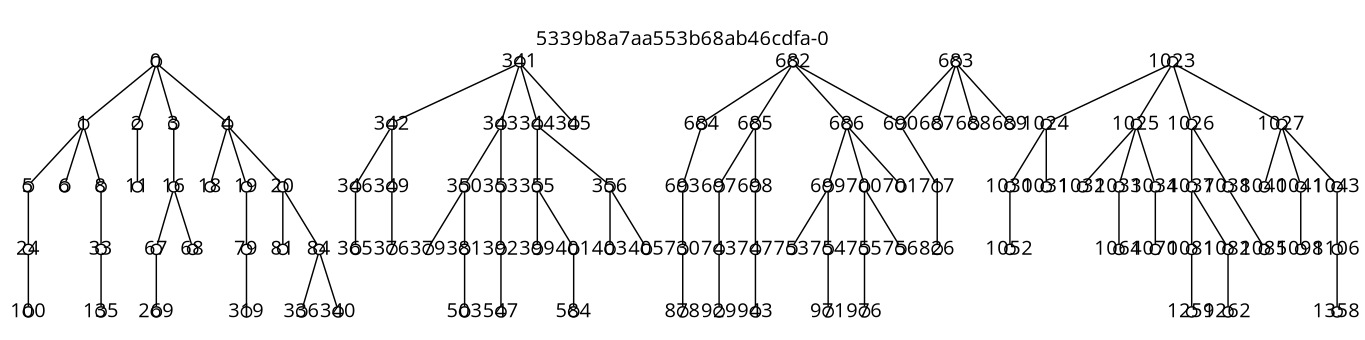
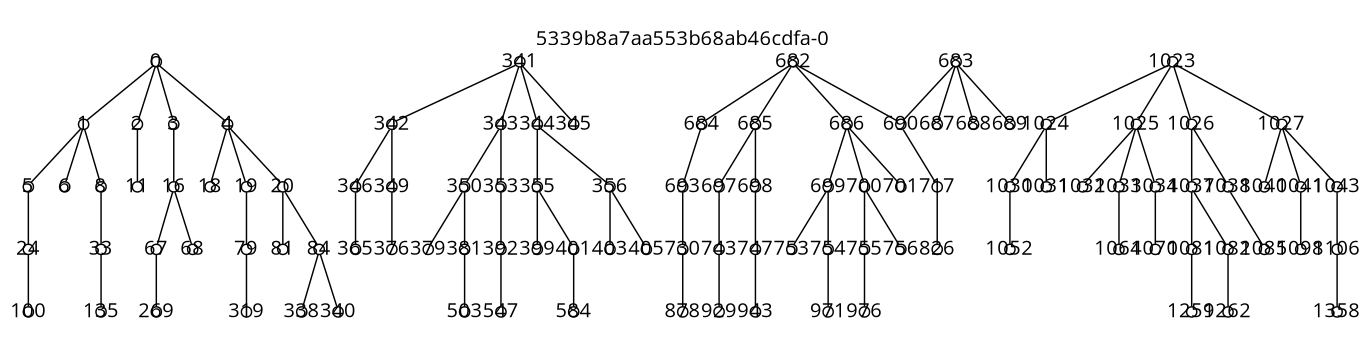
  strict graph {
    fontname="Open Sans"
    label="5339b8a7aa553b68ab46cdfa-0"
    labelloc=t
    node [fixedsize=true fontname="Open Sans" shape=circle]
    edge [fontname="Open Sans"]
    0 [height=0.1 width=0.1]
    1 [height=0.1 width=0.1]
    2 [height=0.1 width=0.1]
    3 [height=0.1 width=0.1]
    4 [height=0.1 width=0.1]
    5 [height=0.1 width=0.1]
    6 [height=0.1 width=0.1]
    8 [height=0.1 width=0.1]
    11 [height=0.1 width=0.1]
    16 [height=0.1 width=0.1]
    18 [height=0.1 width=0.1]
    19 [height=0.1 width=0.1]
    20 [height=0.1 width=0.1]
    24 [height=0.1 width=0.1]
    33 [height=0.1 width=0.1]
    67 [height=0.1 width=0.1]
    68 [height=0.1 width=0.1]
    79 [height=0.1 width=0.1]
    81 [height=0.1 width=0.1]
    84 [height=0.1 width=0.1]
    100 [height=0.1 width=0.1]
    135 [height=0.1 width=0.1]
    269 [height=0.1 width=0.1]
    319 [height=0.1 width=0.1]
-   338 [height=0.1 width=0.1 label=336]
+   338 [height=0.1 width=0.1]
    340 [height=0.1 width=0.1]
    341 [height=0.1 width=0.1]
    342 [height=0.1 width=0.1]
    343 [height=0.1 width=0.1]
    344 [height=0.1 width=0.1]
    345 [height=0.1 width=0.1]
    346 [height=0.1 width=0.1]
    349 [height=0.1 width=0.1]
    350 [height=0.1 width=0.1]
    353 [height=0.1 width=0.1]
    355 [height=0.1 width=0.1]
    356 [height=0.1 width=0.1]
    365 [height=0.1 width=0.1]
    376 [height=0.1 width=0.1]
    379 [height=0.1 width=0.1]
    381 [height=0.1 width=0.1]
    392 [height=0.1 width=0.1]
    399 [height=0.1 width=0.1]
    401 [height=0.1 width=0.1]
    403 [height=0.1 width=0.1]
    405 [height=0.1 width=0.1]
    503 [height=0.1 width=0.1]
    547 [height=0.1 width=0.1]
    584 [height=0.1 width=0.1]
    682 [height=0.1 width=0.1]
    684 [height=0.1 width=0.1]
    685 [height=0.1 width=0.1]
    686 [height=0.1 width=0.1]
    690 [height=0.1 width=0.1]
    683 [height=0.1 width=0.1]
    687 [height=0.1 width=0.1]
    688 [height=0.1 width=0.1]
    689 [height=0.1 width=0.1]
    693 [height=0.1 width=0.1]
    697 [height=0.1 width=0.1]
    698 [height=0.1 width=0.1]
    699 [height=0.1 width=0.1]
    700 [height=0.1 width=0.1]
    701 [height=0.1 width=0.1]
    717 [height=0.1 width=0.1]
    730 [height=0.1 width=0.1]
    743 [height=0.1 width=0.1]
    747 [height=0.1 width=0.1]
    753 [height=0.1 width=0.1]
    754 [height=0.1 width=0.1]
    755 [height=0.1 width=0.1]
    756 [height=0.1 width=0.1]
    826 [height=0.1 width=0.1]
    878 [height=0.1 width=0.1]
    929 [height=0.1 width=0.1]
    943 [height=0.1 width=0.1]
    971 [height=0.1 width=0.1]
    976 [height=0.1 width=0.1]
    1023 [height=0.1 width=0.1]
    1024 [height=0.1 width=0.1]
    1025 [height=0.1 width=0.1]
    1026 [height=0.1 width=0.1]
    1027 [height=0.1 width=0.1]
    1030 [height=0.1 width=0.1]
    1031 [height=0.1 width=0.1]
    1032 [height=0.1 width=0.1]
    1033 [height=0.1 width=0.1]
    1034 [height=0.1 width=0.1]
    1037 [height=0.1 width=0.1]
    1038 [height=0.1 width=0.1]
    1040 [height=0.1 width=0.1]
    1041 [height=0.1 width=0.1]
    1043 [height=0.1 width=0.1]
    1052 [height=0.1 width=0.1]
    1064 [height=0.1 width=0.1]
    1070 [height=0.1 width=0.1]
    1081 [height=0.1 width=0.1]
    1082 [height=0.1 width=0.1]
    1085 [height=0.1 width=0.1]
    1098 [height=0.1 width=0.1]
    1106 [height=0.1 width=0.1]
    1259 [height=0.1 width=0.1]
    1262 [height=0.1 width=0.1]
    1358 [height=0.1 width=0.1]
    0 -- 1
    0 -- 2
    0 -- 3
    0 -- 4
    1 -- 5
    1 -- 6
    1 -- 8
    2 -- 11
    3 -- 16
    4 -- 18
    4 -- 19
    4 -- 20
    5 -- 24
    8 -- 33
    16 -- 67
    16 -- 68
    19 -- 79
    20 -- 81
    20 -- 84
    24 -- 100
    33 -- 135
    67 -- 269
    79 -- 319
    84 -- 338
    84 -- 340
    341 -- 342
    341 -- 343
    341 -- 344
    341 -- 345
    342 -- 346
    342 -- 349
    343 -- 350
    343 -- 353
    344 -- 355
    344 -- 356
    346 -- 365
    349 -- 376
    350 -- 379
    350 -- 381
    353 -- 392
    355 -- 399
    355 -- 401
    356 -- 403
    356 -- 405
    381 -- 503
    392 -- 547
    401 -- 584
    682 -- 684
    682 -- 685
    682 -- 686
    682 -- 690
    684 -- 693
    685 -- 697
    685 -- 698
    686 -- 699
    686 -- 700
    686 -- 701
    690 -- 717
    683 -- 690
    683 -- 687
    683 -- 688
    683 -- 689
    693 -- 730
    697 -- 743
    698 -- 747
    699 -- 753
    699 -- 754
    700 -- 755
    700 -- 756
    717 -- 826
    730 -- 878
    743 -- 929
    747 -- 943
    754 -- 971
    755 -- 976
    1023 -- 1024
    1023 -- 1025
    1023 -- 1026
    1023 -- 1027
    1024 -- 1030
    1024 -- 1031
    1025 -- 1032
    1025 -- 1033
    1025 -- 1034
    1026 -- 1037
    1026 -- 1038
    1027 -- 1040
    1027 -- 1041
    1027 -- 1043
    1030 -- 1052
    1033 -- 1064
    1034 -- 1070
    1037 -- 1081
    1037 -- 1082
    1038 -- 1085
    1041 -- 1098
    1043 -- 1106
    1081 -- 1259
    1082 -- 1262
    1106 -- 1358
  }
